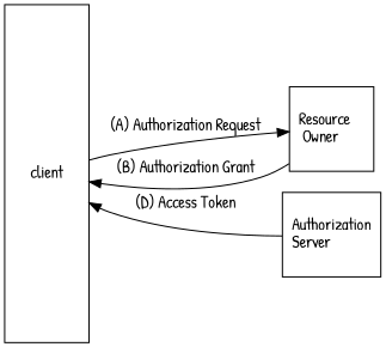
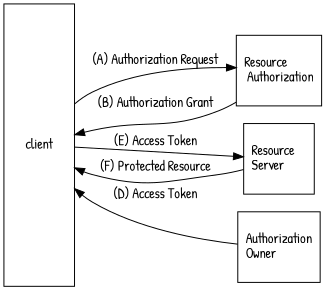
  digraph {
    fontname="Patrick Hand"
    rankdir=LR
    node [fontname="Patrick Hand" shape=box]
    edge [fontname="Patrick Hand"]
    n1 [height=4 label=client width=1]
-   n2 [height=1 label="Resource\l Owner\l" width=1]
-   n3 [height=1 label="Authorization\lServer\l" width=1]
+   n2 [height=1 label="Resource\l Authorization\l" width=1]
+   n3 [height=1 label="Authorization\lOwner\l" width=1]
+   n4 [height=1 label="Resource\lServer\l" width=1]
    subgraph sub_1 {
      rankdir=TB
      n1
    }
    subgraph sub_2 {
      rank=same
      n2
      n3
+     n4
    }
    n1 -> n2 [label="(A) Authorization Request"]
+   n1 -> n4 [label="(E) Access Token"]
    n2 -> n1 [label="(B) Authorization Grant"]
    n3 -> n1 [label="(D) Access Token"]
+   n4 -> n1 [label="(F) Protected Resource"]
  }
